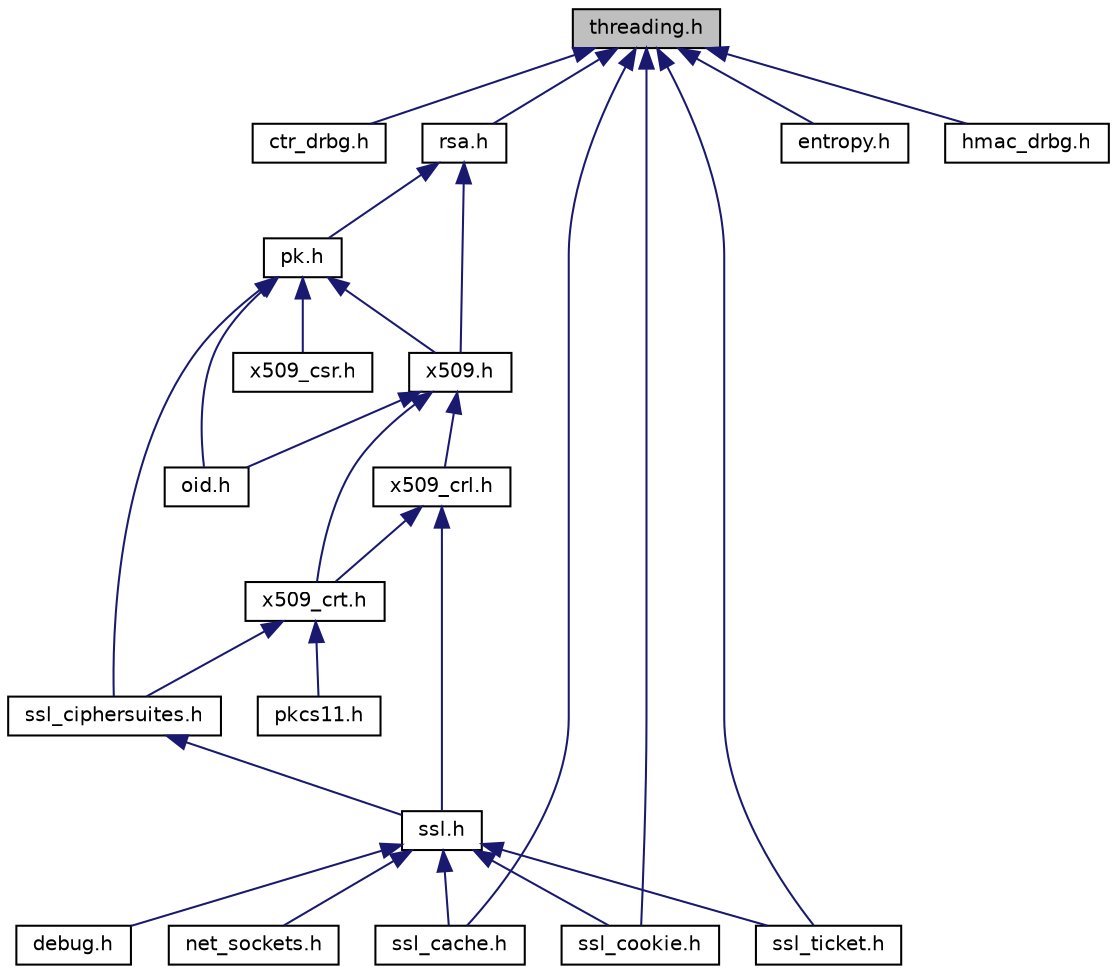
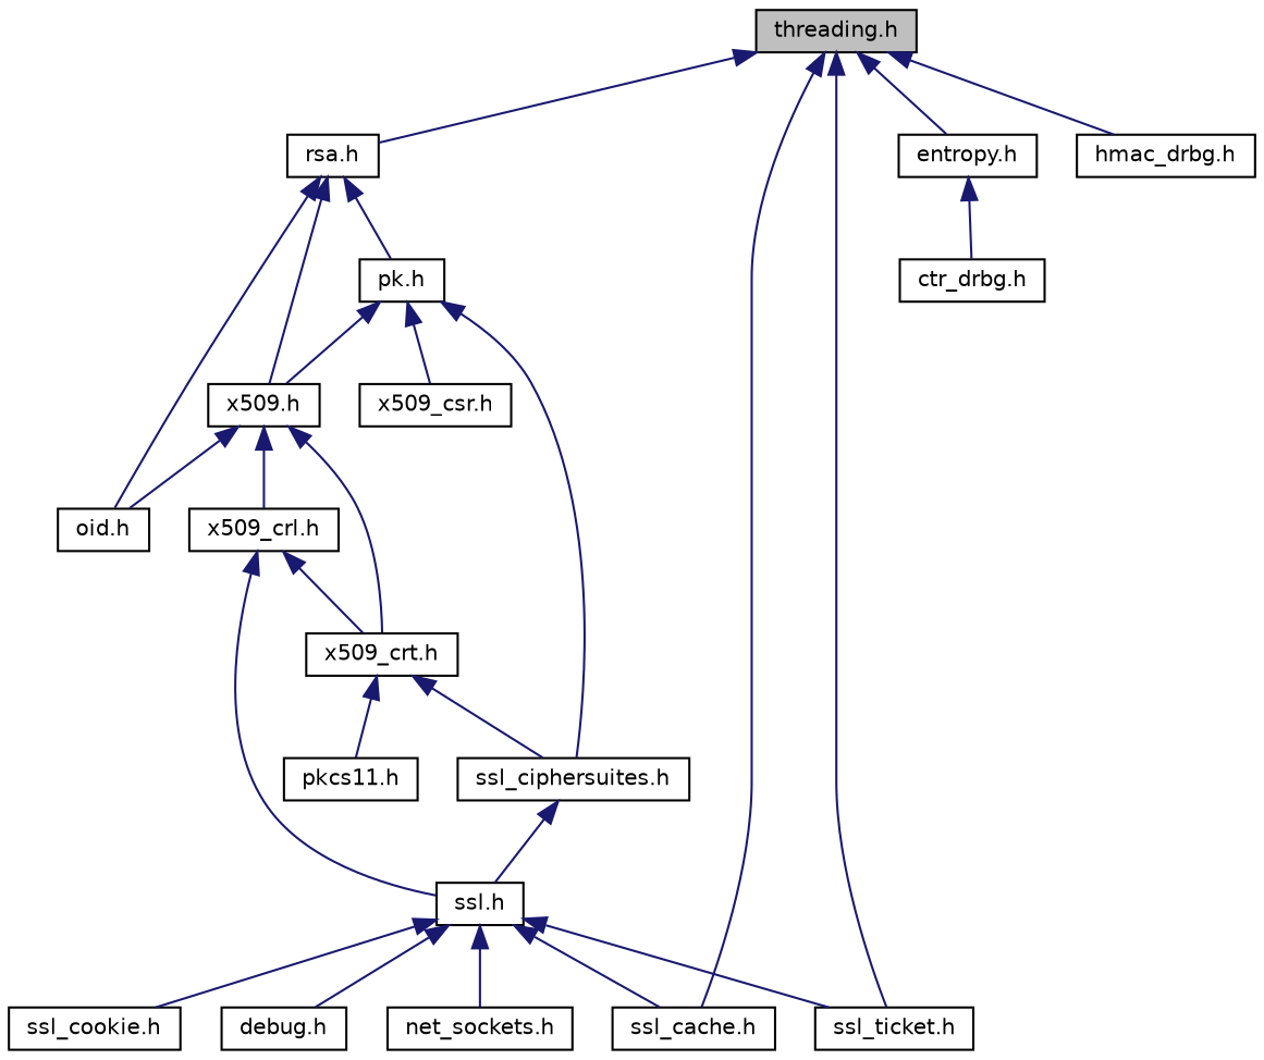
  digraph {
    node [color=black fontname=Helvetica fontsize=10 shape=record]
    edge [color=midnightblue dir=back fontname=Helvetica fontsize=10 labelfontname=Helvetica labelfontsize=10 style=solid]
    n1 [fillcolor=grey75 fontcolor=black height=0.2 label="threading.h" style=filled width=0.4]
    n2 [height=0.2 label="ctr_drbg.h" width=0.4]
    n3 [height=0.2 label="rsa.h" width=0.4]
    n4 [height=0.2 label="ssl_cache.h" width=0.4]
    n5 [height=0.2 label="ssl_cookie.h" width=0.4]
    n6 [height=0.2 label="ssl_ticket.h" width=0.4]
    n7 [height=0.2 label="entropy.h" width=0.4]
    n8 [height=0.2 label="hmac_drbg.h" width=0.4]
    n9 [height=0.2 label="pk.h" width=0.4]
    n10 [height=0.2 label="x509.h" width=0.4]
    n11 [height=0.2 label="ssl_ciphersuites.h" width=0.4]
    n12 [height=0.2 label="oid.h" width=0.4]
    n13 [height=0.2 label="x509_csr.h" width=0.4]
    n14 [height=0.2 label="x509_crt.h" width=0.4]
    n15 [height=0.2 label="x509_crl.h" width=0.4]
    n16 [height=0.2 label="ssl.h" width=0.4]
    n17 [height=0.2 label="debug.h" width=0.4]
    n18 [height=0.2 label="net_sockets.h" width=0.4]
    n19 [height=0.2 label="pkcs11.h" width=0.4]
-   n1 -> n2
+   n7 -> n2
    n1 -> n3
    n1 -> n4
-   n1 -> n5
    n1 -> n6
    n1 -> n7
    n1 -> n8
    n3 -> n9
    n3 -> n10
    n9 -> n10
    n9 -> n11
-   n9 -> n12
+   n3 -> n12
    n9 -> n13
    n10 -> n12
    n10 -> n14
    n10 -> n15
    n11 -> n16
    n14 -> n11
    n14 -> n19
    n15 -> n14
    n15 -> n16
    n16 -> n4
    n16 -> n5
    n16 -> n6
    n16 -> n17
    n16 -> n18
  }
